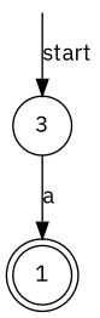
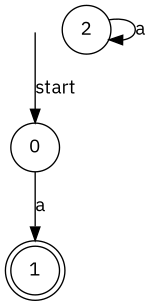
  digraph {
    fontname="IBM Plex Sans"
    rankdir=TB
    node [fontname="IBM Plex Sans" shape=circle]
    edge [fontname="IBM Plex Sans"]
    __start [shape=point style=invis]
-   0 [label=3]
+   0
    1 [shape=doublecircle]
+   2
    __start -> 0 [label=start]
    0 -> 1 [label=a]
+   2 -> 2 [label=a]
  }
